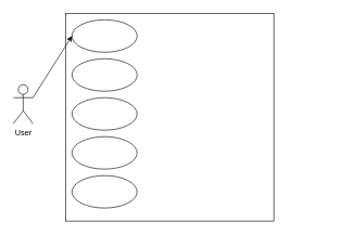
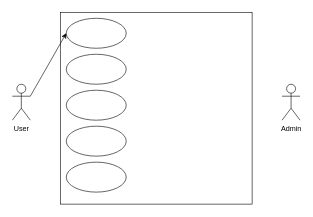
  <mxCell id="0" />
  <mxCell id="1" parent="0" />
  <mxCell id="2" value="" style="whiteSpace=wrap;html=1;aspect=fixed;" vertex="1" parent="1"><mxGeometry x="100" y="20" width="320" height="320" as="geometry" /></mxCell>
- <mxCell id="4" value="User" style="shape=umlActor;verticalLabelPosition=bottom;verticalAlign=top;html=1;outlineConnect=0;" vertex="1" parent="1"><mxGeometry x="20" y="130" width="30" height="60" as="geometry" /></mxCell>
+ <mxCell id="3" value="Admin" style="shape=umlActor;verticalLabelPosition=bottom;verticalAlign=top;html=1;outlineConnect=0;" vertex="1" parent="1"><mxGeometry x="470" y="140" width="30" height="60" as="geometry" /></mxCell>
+ <mxCell id="4" value="User" style="shape=umlActor;verticalLabelPosition=bottom;verticalAlign=top;html=1;outlineConnect=0;" vertex="1" parent="1"><mxGeometry x="20" y="140" width="30" height="60" as="geometry" /></mxCell>
  <mxCell id="5" value="" style="ellipse;whiteSpace=wrap;html=1;" vertex="1" parent="1"><mxGeometry x="110" y="30" width="100" height="50" as="geometry" /></mxCell>
  <mxCell id="6" value="" style="ellipse;whiteSpace=wrap;html=1;" vertex="1" parent="1"><mxGeometry x="110" y="90" width="100" height="50" as="geometry" /></mxCell>
  <mxCell id="7" value="" style="ellipse;whiteSpace=wrap;html=1;" vertex="1" parent="1"><mxGeometry x="110" y="150" width="100" height="50" as="geometry" /></mxCell>
  <mxCell id="8" value="" style="ellipse;whiteSpace=wrap;html=1;" vertex="1" parent="1"><mxGeometry x="110" y="210" width="100" height="50" as="geometry" /></mxCell>
  <mxCell id="9" value="" style="ellipse;whiteSpace=wrap;html=1;" vertex="1" parent="1"><mxGeometry x="110" y="270" width="100" height="50" as="geometry" /></mxCell>
  <mxCell id="10" value="" style="endArrow=classic;html=1;rounded=0;exitX=1;exitY=0.333;exitDx=0;exitDy=0;exitPerimeter=0;entryX=0;entryY=0.5;entryDx=0;entryDy=0;" edge="1" parent="1" source="4" target="5"><mxGeometry width="50" height="50" relative="1" as="geometry"><mxPoint x="150" y="130" as="sourcePoint" /><mxPoint x="200" y="80" as="targetPoint" /></mxGeometry></mxCell>
